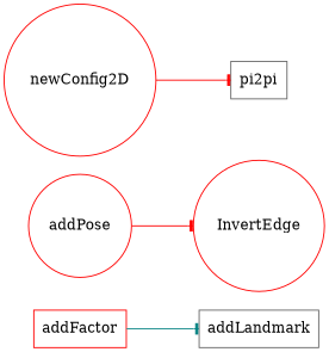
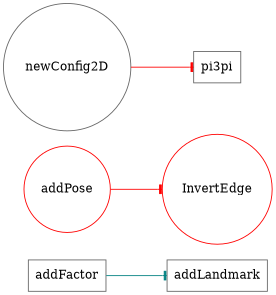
  digraph {
    rankdir=LR
    node [color=red shape=box]
    edge [arrowhead=tee color=red]
-   addFactor
+   addFactor [color=gray40]
    addLandmark [color=gray40]
    InvertEdge [shape=circle]
    addPose [shape=circle]
-   newConfig2D [shape=circle]
-   pi2pi [color=gray40]
+   newConfig2D [color=gray40 shape=circle]
+   pi2pi [color=gray40 label=pi3pi]
    addFactor -> addLandmark [color=teal]
    addPose -> InvertEdge
    newConfig2D -> pi2pi
  }
